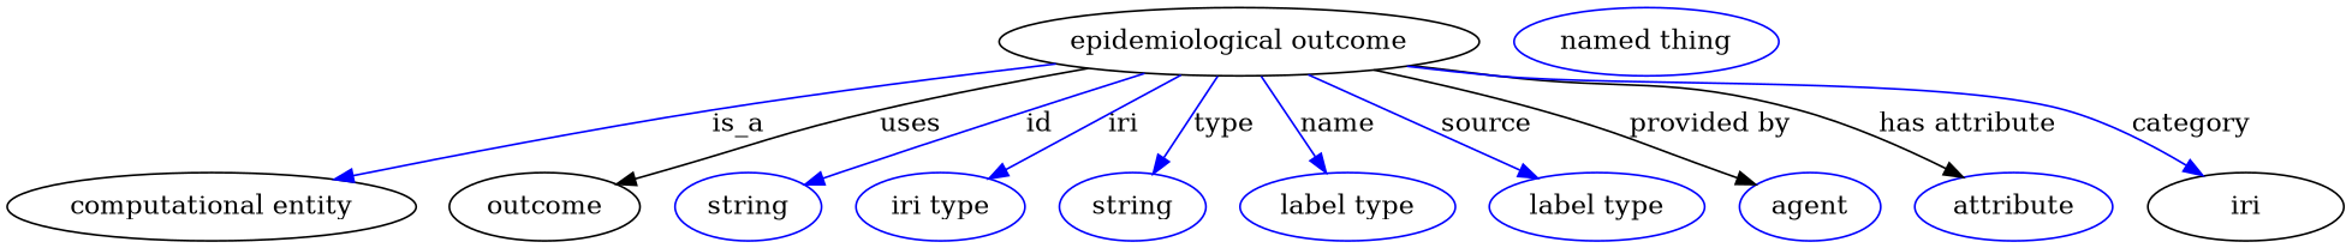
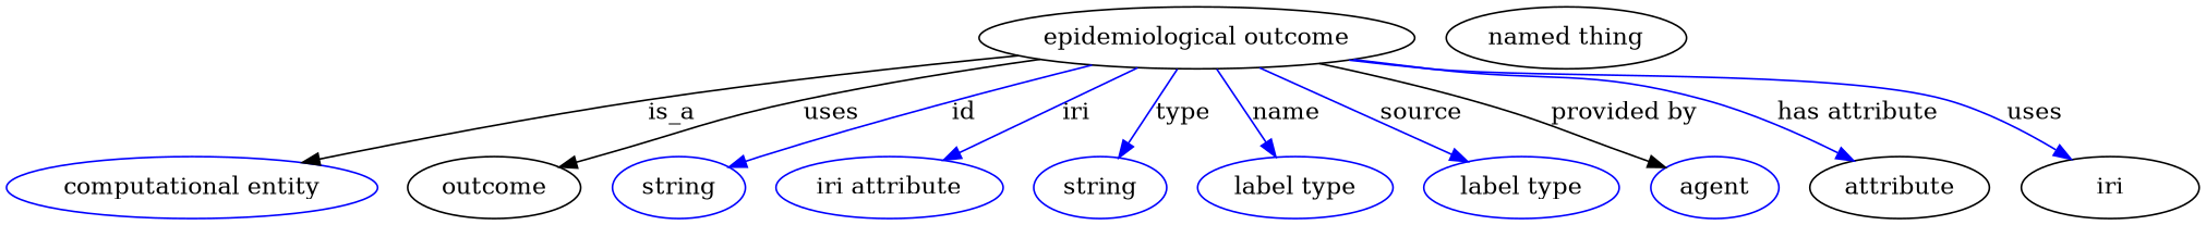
  digraph {
    node [color=blue]
    edge [color=blue style=solid]
    n1 [height=0.5 label="epidemiological outcome" width=3.5025 color=""]
-   "computational entity" [height=0.5 width=2.9789 color=""]
+   "computational entity" [height=0.5 width=2.9789]
    outcome [height=0.5 width=1.3902 color=""]
    n4 [height=0.5 label=string width=1.0652]
-   n5 [height=0.5 label="iri type" width=1.2277]
+   n5 [height=0.5 label="iri attribute" width=1.2277]
    n6 [height=0.5 label=string width=1.0652]
    n7 [height=0.5 label="label type" width=1.5707]
    n8 [height=0.5 label="label type" width=1.5707]
    n9 [height=0.5 label=agent width=1.0291]
-   n10 [height=0.5 label=attribute width=1.4443]
+   n10 [color=black height=0.5 label=attribute width=1.4443]
    n11 [height=0.5 label=iri width=1.4263 color=""]
-   n12 [height=0.5 label="named thing" width=1.9318]
-   n1 -> "computational entity" [label=is_a style=""]
+   n12 [color=black height=0.5 label="named thing" width=1.9318]
+   n1 -> "computational entity" [label=is_a color="" style=""]
    n1 -> outcome [label=uses color="" style=""]
    n1 -> n4 [label=id]
    n1 -> n5 [label=iri]
    n1 -> n6 [label=type]
    n1 -> n7 [label=name]
    n1 -> n8 [label=source]
    n1 -> n9 [color=black label="provided by"]
-   n1 -> n10 [color=black label="has attribute"]
-   n1 -> n11 [label=category]
+   n1 -> n10 [label="has attribute"]
+   n1 -> n11 [label=uses]
  }
